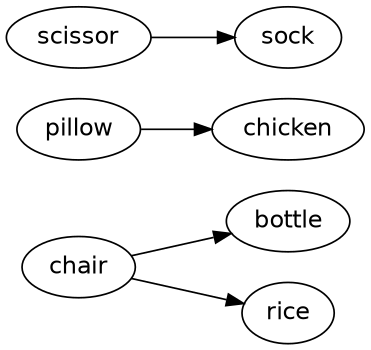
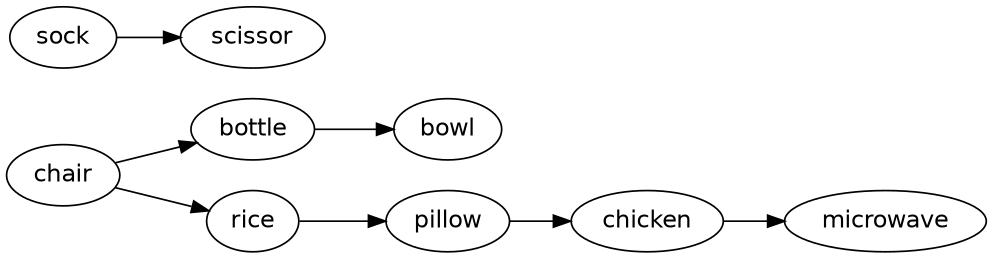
  digraph {
    fontname="DejaVu Sans"
    rankdir=LR
    node [fontname="DejaVu Sans"]
    edge [fontname="DejaVu Sans"]
    bottle
+   bowl
    chair
    rice
    pillow
    chicken
+   microwave
    sock
    scissor
+   bottle -> bowl
    chair -> bottle
    chair -> rice
+   rice -> pillow
    pillow -> chicken
-   scissor -> sock
+   chicken -> microwave
+   sock -> scissor
  }
